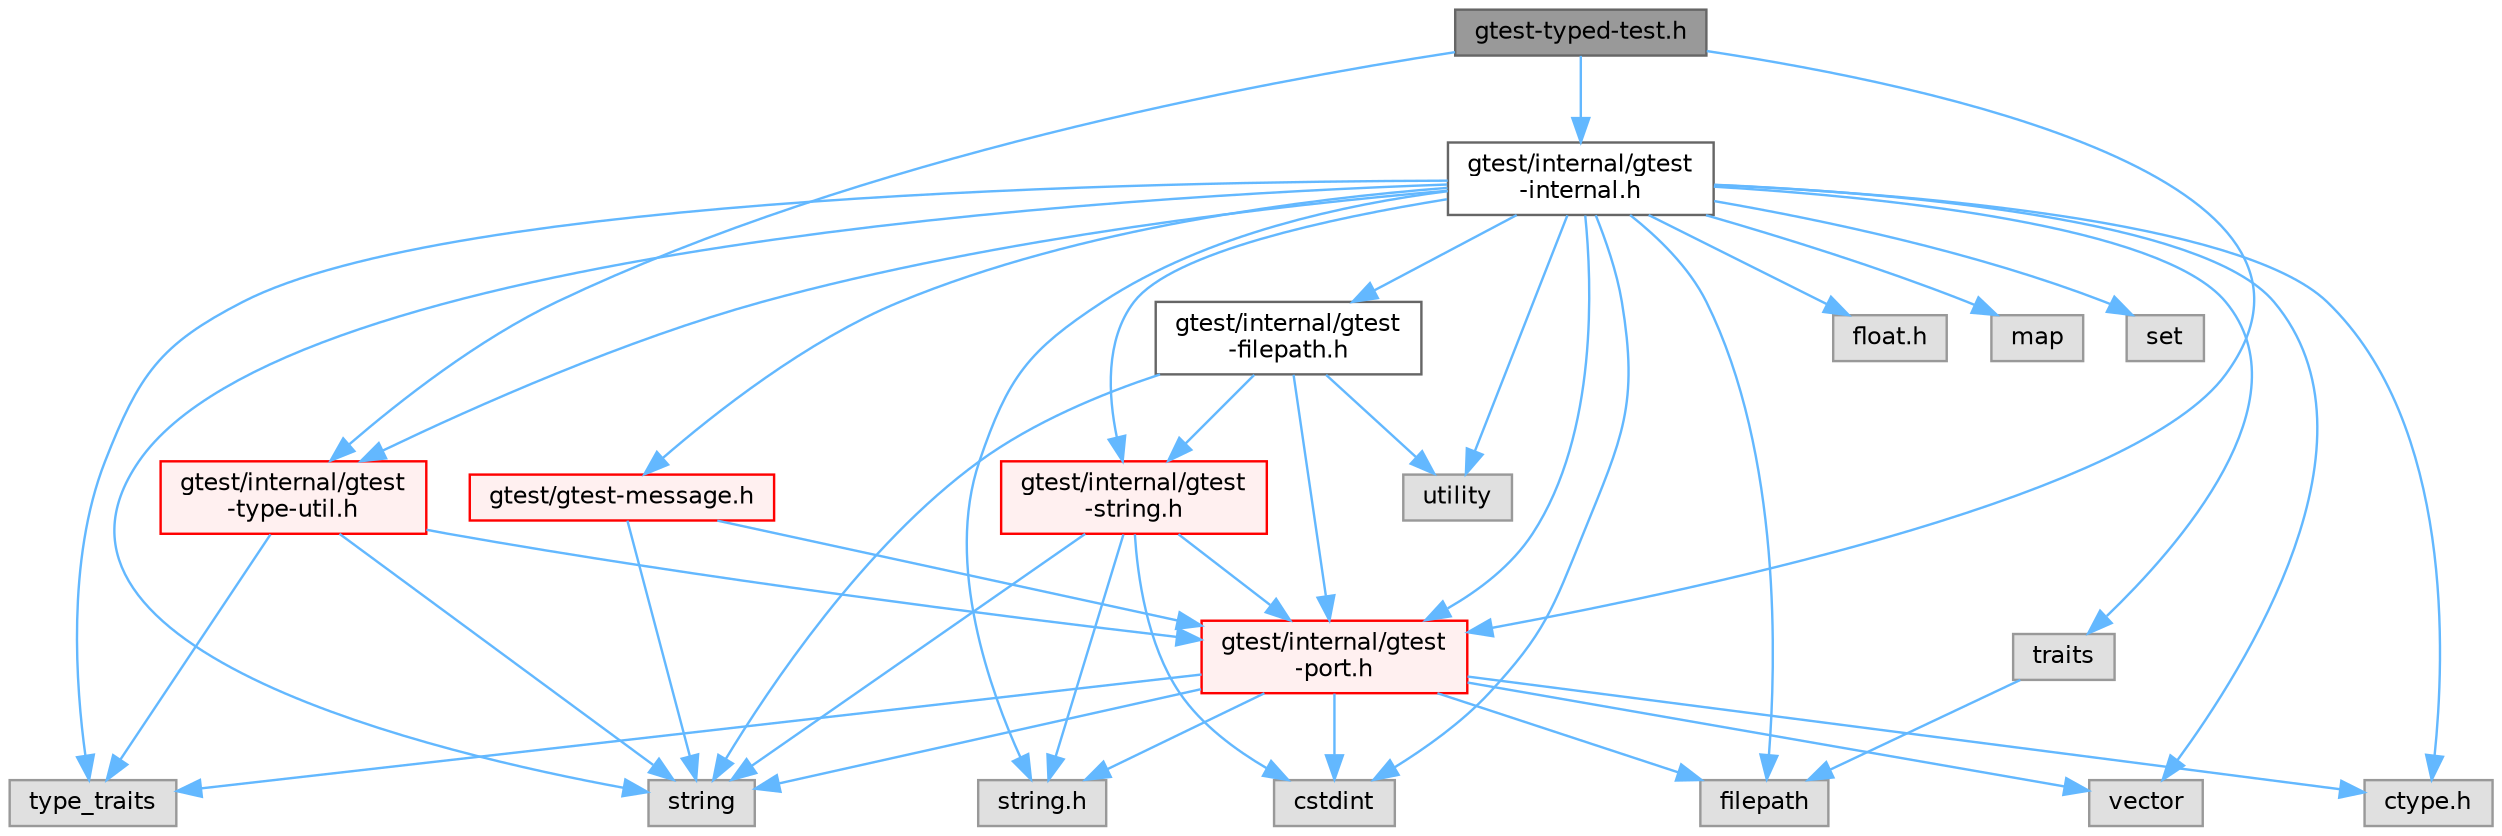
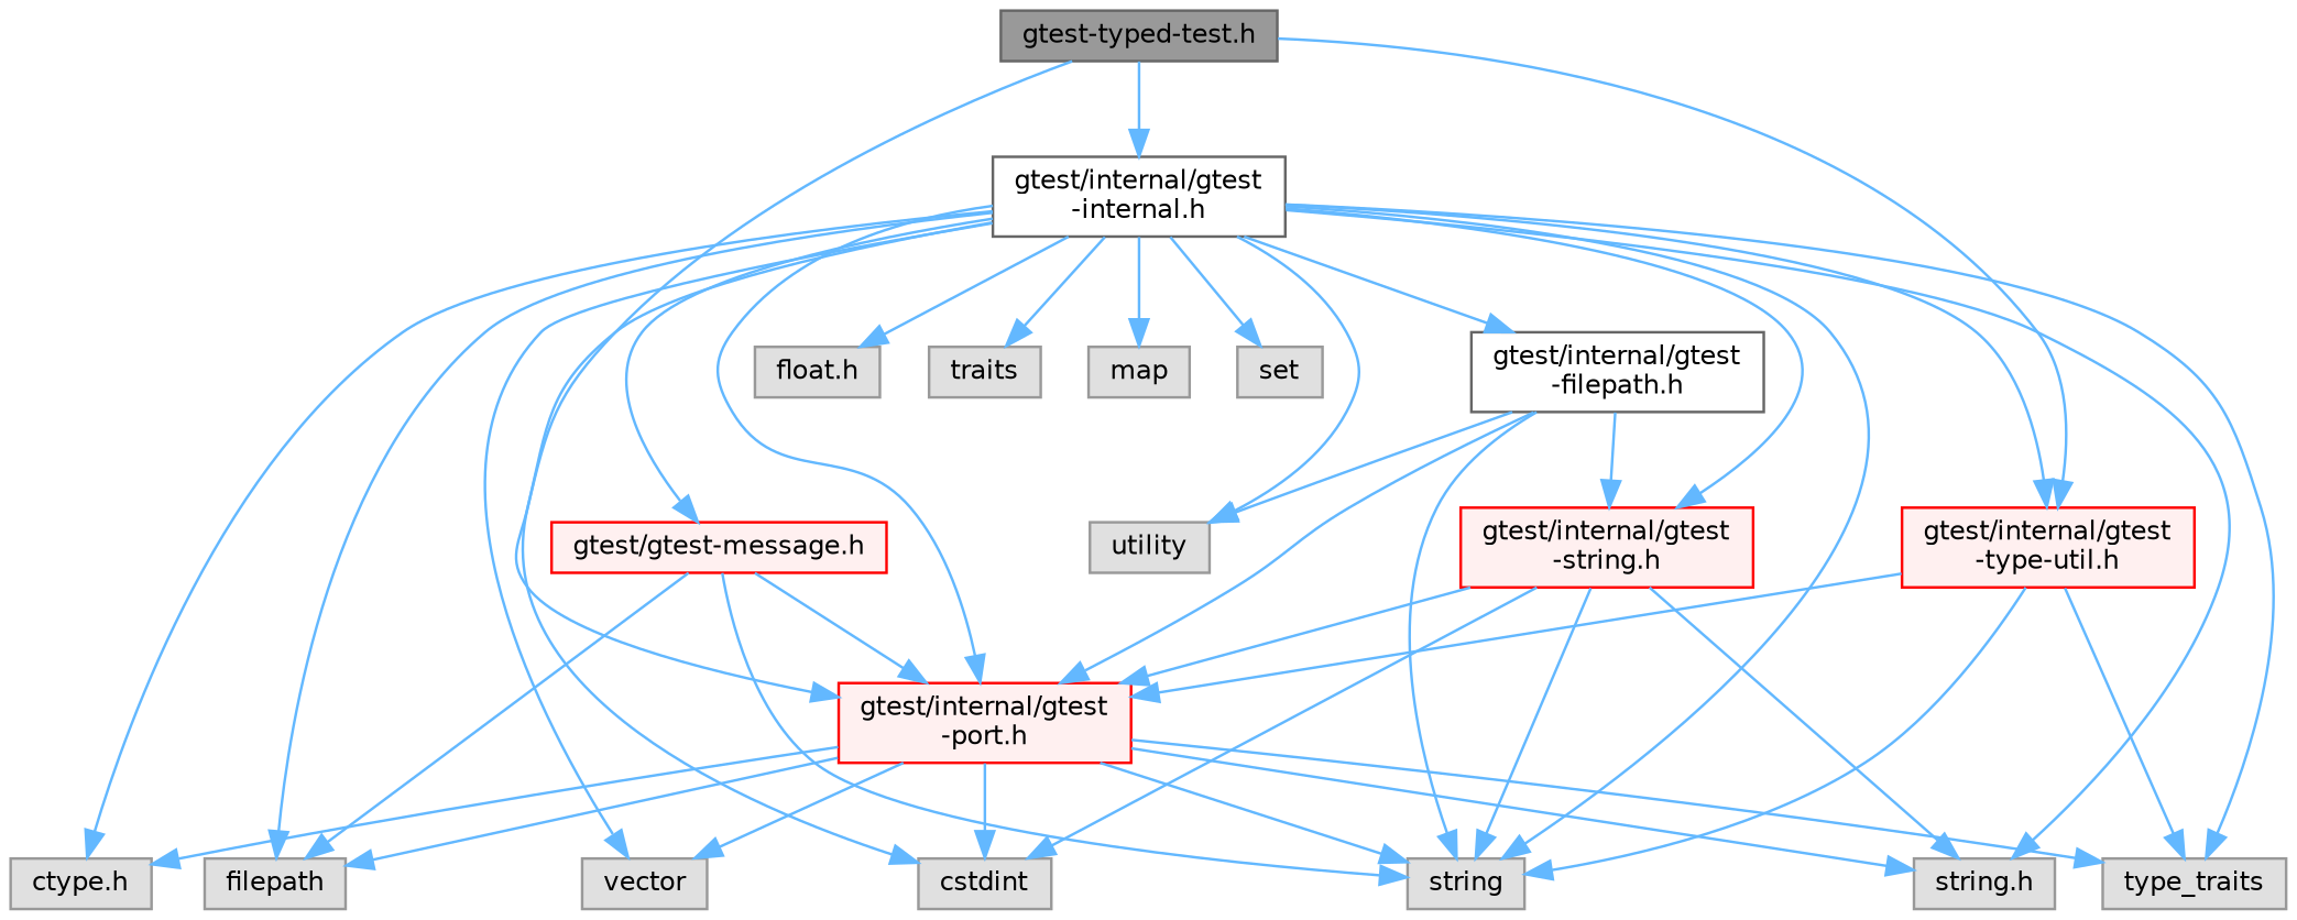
  digraph {
    node [color=grey60 fillcolor="#E0E0E0" fontname=Helvetica fontsize=10 shape=box style=filled]
    edge [color=steelblue1 fontname=Helvetica fontsize=10 labelfontname=Helvetica labelfontsize=10 style=solid]
    n1 [color=gray40 fillcolor=grey60 fontcolor=black height=0.2 label="gtest-typed-test.h" width=0.4]
    n2 [color=grey40 fillcolor=white height=0.2 label="gtest/internal/gtest\l-internal.h" width=0.4]
    n3 [color=red fillcolor="#FFF0F0" height=0.2 label="gtest/internal/gtest\l-port.h" width=0.4]
    n4 [color=red fillcolor="#FFF0F0" height=0.2 label="gtest/internal/gtest\l-type-util.h" width=0.4]
    n5 [height=0.2 label="ctype.h" width=0.4]
    n6 [height=0.2 label="string.h" width=0.4]
    n7 [height=0.2 label=cstdint width=0.4]
    n8 [height=0.2 label=filepath width=0.4]
    n9 [height=0.2 label=string width=0.4]
    n10 [height=0.2 label=type_traits width=0.4]
    n11 [height=0.2 label=vector width=0.4]
    n12 [height=0.2 label="float.h" width=0.4]
    n13 [height=0.2 label=traits width=0.4]
    n14 [height=0.2 label=map width=0.4]
    n15 [height=0.2 label=set width=0.4]
    n16 [height=0.2 label=utility width=0.4]
    n17 [color=red fillcolor="#FFF0F0" height=0.2 label="gtest/gtest-message.h" width=0.4]
    n18 [color=grey40 fillcolor=white height=0.2 label="gtest/internal/gtest\l-filepath.h" width=0.4]
    n19 [color=red fillcolor="#FFF0F0" height=0.2 label="gtest/internal/gtest\l-string.h" width=0.4]
    n1 -> n2
    n1 -> n3
    n1 -> n4
    n2 -> n3
    n2 -> n4
    n2 -> n5
    n2 -> n6
    n2 -> n7
    n2 -> n8
    n2 -> n9
    n2 -> n10
    n2 -> n11
    n2 -> n12
    n2 -> n13
    n2 -> n14
    n2 -> n15
    n2 -> n16
    n2 -> n17
    n2 -> n18
    n2 -> n19
    n3 -> n5
    n3 -> n6
    n3 -> n7
    n3 -> n8
    n3 -> n9
    n3 -> n10
    n3 -> n11
    n4 -> n3
    n4 -> n9
    n4 -> n10
    n17 -> n3
-   n13 -> n8
+   n17 -> n8
    n17 -> n9
    n18 -> n3
    n18 -> n9
    n18 -> n16
    n18 -> n19
    n19 -> n3
    n19 -> n6
    n19 -> n7
    n19 -> n9
  }
